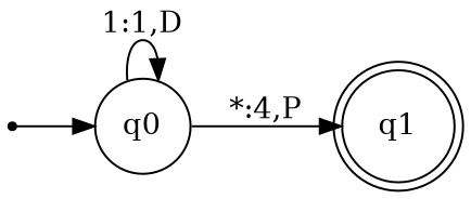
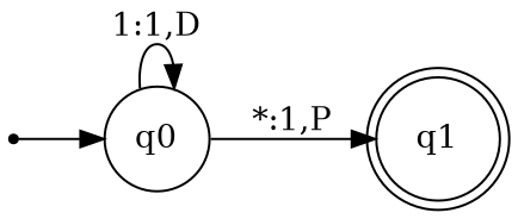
  digraph {
    rankdir=LR
    n1 [label=q0 shape=circle]
    n2 [label=q1 shape=doublecircle]
    inicio [shape=point]
    n1 -> n1 [label="1:1,D"]
-   n1 -> n2 [label="*:4,P"]
+   n1 -> n2 [label="*:1,P"]
    inicio -> n1
  }
